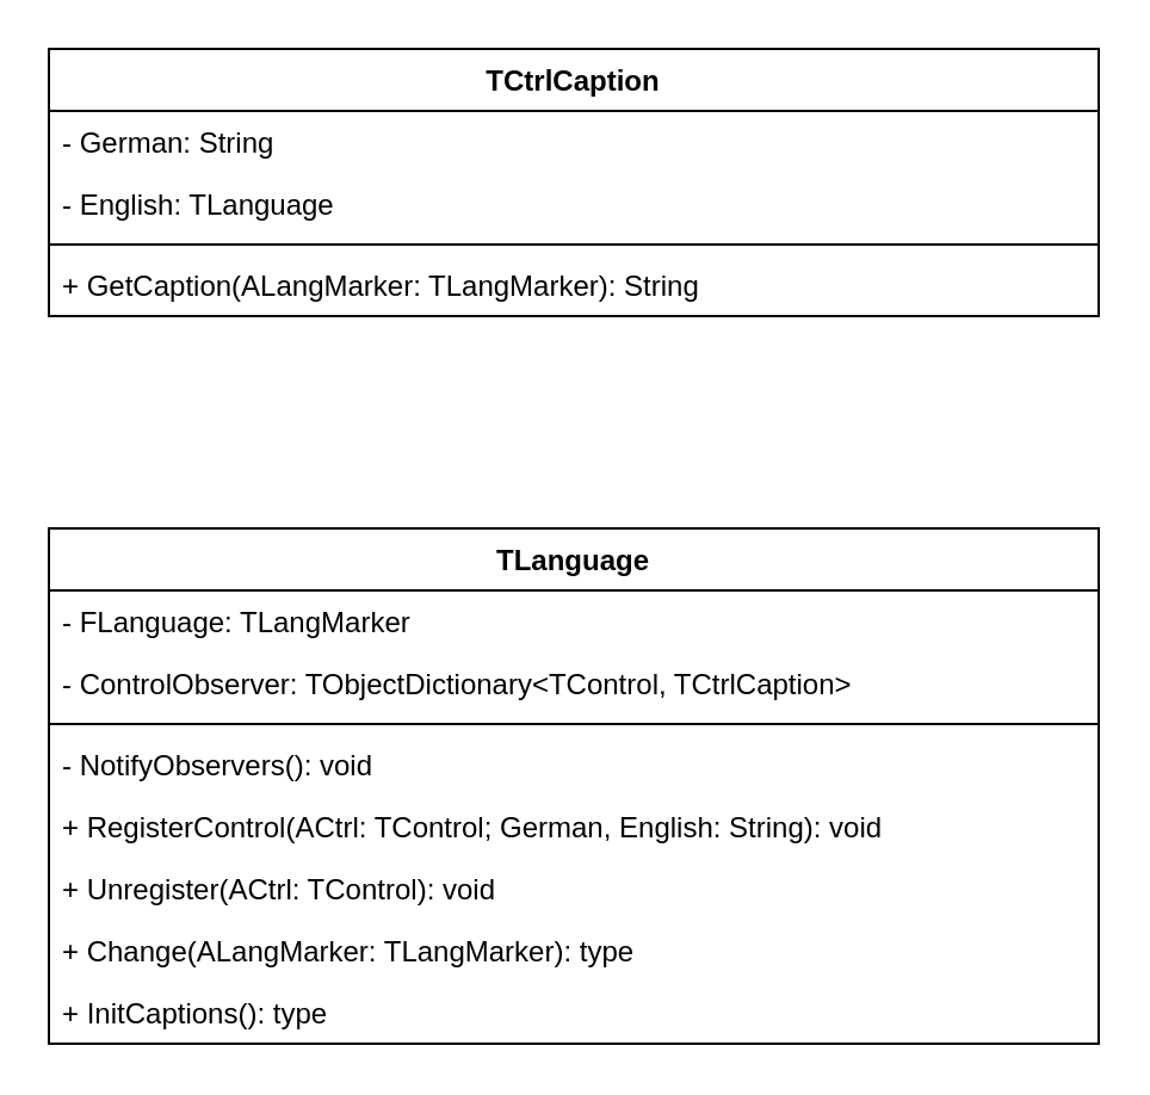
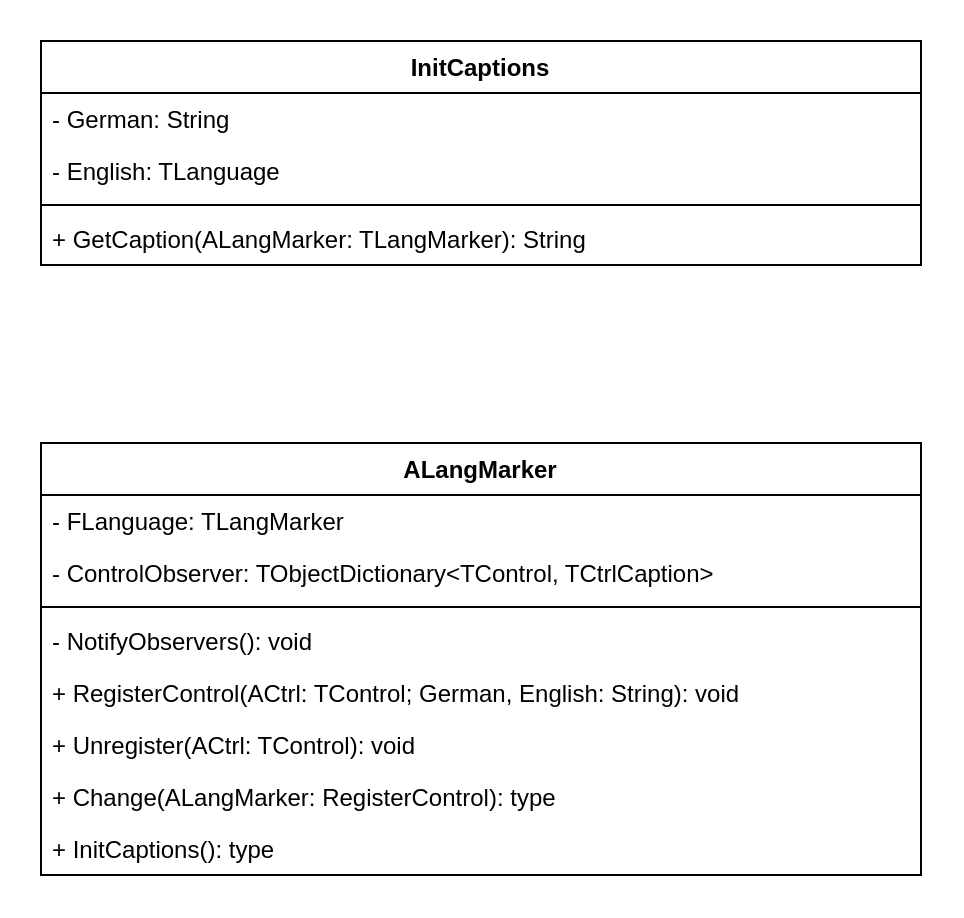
  <mxCell id="0" />
  <mxCell id="1" parent="0" />
- <mxCell id="2" value="TCtrlCaption" style="swimlane;fontStyle=1;align=center;verticalAlign=top;childLayout=stackLayout;horizontal=1;startSize=26;horizontalStack=0;resizeParent=1;resizeParentMax=0;resizeLast=0;collapsible=1;marginBottom=0;" vertex="1" parent="1"><mxGeometry x="20" y="20" width="440" height="112" as="geometry" /></mxCell>
+ <mxCell id="2" value="InitCaptions" style="swimlane;fontStyle=1;align=center;verticalAlign=top;childLayout=stackLayout;horizontal=1;startSize=26;horizontalStack=0;resizeParent=1;resizeParentMax=0;resizeLast=0;collapsible=1;marginBottom=0;" vertex="1" parent="1"><mxGeometry x="20" y="20" width="440" height="112" as="geometry" /></mxCell>
  <mxCell id="3" value="- German: String" style="text;strokeColor=none;fillColor=none;align=left;verticalAlign=top;spacingLeft=4;spacingRight=4;overflow=hidden;rotatable=0;points=[[0,0.5],[1,0.5]];portConstraint=eastwest;" vertex="1" parent="2"><mxGeometry y="26" width="440" height="26" as="geometry" /></mxCell>
  <mxCell id="4" value="- English: TLanguage" style="text;strokeColor=none;fillColor=none;align=left;verticalAlign=top;spacingLeft=4;spacingRight=4;overflow=hidden;rotatable=0;points=[[0,0.5],[1,0.5]];portConstraint=eastwest;" vertex="1" parent="2"><mxGeometry y="52" width="440" height="26" as="geometry" /></mxCell>
  <mxCell id="5" value="" style="line;strokeWidth=1;fillColor=none;align=left;verticalAlign=middle;spacingTop=-1;spacingLeft=3;spacingRight=3;rotatable=0;labelPosition=right;points=[];portConstraint=eastwest;" vertex="1" parent="2"><mxGeometry y="78" width="440" height="8" as="geometry" /></mxCell>
  <mxCell id="6" value="+ GetCaption(ALangMarker: TLangMarker): String" style="text;strokeColor=none;fillColor=none;align=left;verticalAlign=top;spacingLeft=4;spacingRight=4;overflow=hidden;rotatable=0;points=[[0,0.5],[1,0.5]];portConstraint=eastwest;" vertex="1" parent="2"><mxGeometry y="86" width="440" height="26" as="geometry" /></mxCell>
- <mxCell id="7" value="TLanguage" style="swimlane;fontStyle=1;align=center;verticalAlign=top;childLayout=stackLayout;horizontal=1;startSize=26;horizontalStack=0;resizeParent=1;resizeParentMax=0;resizeLast=0;collapsible=1;marginBottom=0;" vertex="1" parent="1"><mxGeometry x="20" y="221" width="440" height="216" as="geometry" /></mxCell>
+ <mxCell id="7" value="ALangMarker" style="swimlane;fontStyle=1;align=center;verticalAlign=top;childLayout=stackLayout;horizontal=1;startSize=26;horizontalStack=0;resizeParent=1;resizeParentMax=0;resizeLast=0;collapsible=1;marginBottom=0;" vertex="1" parent="1"><mxGeometry x="20" y="221" width="440" height="216" as="geometry" /></mxCell>
  <mxCell id="8" value="- FLanguage: TLangMarker" style="text;strokeColor=none;fillColor=none;align=left;verticalAlign=top;spacingLeft=4;spacingRight=4;overflow=hidden;rotatable=0;points=[[0,0.5],[1,0.5]];portConstraint=eastwest;" vertex="1" parent="7"><mxGeometry y="26" width="440" height="26" as="geometry" /></mxCell>
  <mxCell id="9" value="- ControlObserver: TObjectDictionary&lt;TControl, TCtrlCaption&gt;" style="text;strokeColor=none;fillColor=none;align=left;verticalAlign=top;spacingLeft=4;spacingRight=4;overflow=hidden;rotatable=0;points=[[0,0.5],[1,0.5]];portConstraint=eastwest;" vertex="1" parent="7"><mxGeometry y="52" width="440" height="26" as="geometry" /></mxCell>
  <mxCell id="10" value="" style="line;strokeWidth=1;fillColor=none;align=left;verticalAlign=middle;spacingTop=-1;spacingLeft=3;spacingRight=3;rotatable=0;labelPosition=right;points=[];portConstraint=eastwest;" vertex="1" parent="7"><mxGeometry y="78" width="440" height="8" as="geometry" /></mxCell>
  <mxCell id="11" value="- NotifyObservers(): void" style="text;strokeColor=none;fillColor=none;align=left;verticalAlign=top;spacingLeft=4;spacingRight=4;overflow=hidden;rotatable=0;points=[[0,0.5],[1,0.5]];portConstraint=eastwest;" vertex="1" parent="7"><mxGeometry y="86" width="440" height="26" as="geometry" /></mxCell>
  <mxCell id="12" value="+ RegisterControl(ACtrl: TControl; German, English: String): void" style="text;strokeColor=none;fillColor=none;align=left;verticalAlign=top;spacingLeft=4;spacingRight=4;overflow=hidden;rotatable=0;points=[[0,0.5],[1,0.5]];portConstraint=eastwest;" vertex="1" parent="7"><mxGeometry y="112" width="440" height="26" as="geometry" /></mxCell>
  <mxCell id="13" value="+ Unregister(ACtrl: TControl): void" style="text;strokeColor=none;fillColor=none;align=left;verticalAlign=top;spacingLeft=4;spacingRight=4;overflow=hidden;rotatable=0;points=[[0,0.5],[1,0.5]];portConstraint=eastwest;" vertex="1" parent="7"><mxGeometry y="138" width="440" height="26" as="geometry" /></mxCell>
- <mxCell id="14" value="+ Change(ALangMarker: TLangMarker): type" style="text;strokeColor=none;fillColor=none;align=left;verticalAlign=top;spacingLeft=4;spacingRight=4;overflow=hidden;rotatable=0;points=[[0,0.5],[1,0.5]];portConstraint=eastwest;" vertex="1" parent="7"><mxGeometry y="164" width="440" height="26" as="geometry" /></mxCell>
+ <mxCell id="14" value="+ Change(ALangMarker: RegisterControl): type" style="text;strokeColor=none;fillColor=none;align=left;verticalAlign=top;spacingLeft=4;spacingRight=4;overflow=hidden;rotatable=0;points=[[0,0.5],[1,0.5]];portConstraint=eastwest;" vertex="1" parent="7"><mxGeometry y="164" width="440" height="26" as="geometry" /></mxCell>
  <mxCell id="15" value="+ InitCaptions(): type" style="text;strokeColor=none;fillColor=none;align=left;verticalAlign=top;spacingLeft=4;spacingRight=4;overflow=hidden;rotatable=0;points=[[0,0.5],[1,0.5]];portConstraint=eastwest;" vertex="1" parent="7"><mxGeometry y="190" width="440" height="26" as="geometry" /></mxCell>
